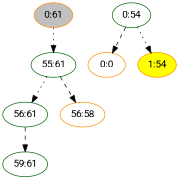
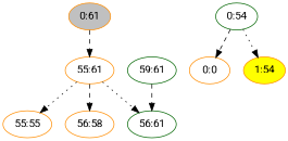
  digraph {
    fontname=Roboto
    node [color=darkorange fontname=Roboto]
    edge [fontname=Roboto style=dashed]
    n1 [fillcolor=grey label="0:61" style=filled]
-   n2 [color=darkgreen label="55:61"]
+   n2 [label="55:61"]
    n3 [color=darkgreen label="0:54"]
    n4 [label="0:0"]
    n5 [fillcolor=yellow label="1:54" style=filled]
+   n6 [label="55:55"]
    n7 [color=darkgreen label="56:61"]
    n8 [label="56:58"]
    n9 [color=darkgreen label="59:61"]
-   n1 -> n2 [style=dotted]
+   n1 -> n2
+   n2 -> n6 [style=dotted]
    n2 -> n7 [style=dotted]
    n2 -> n8
    n3 -> n4
    n3 -> n5 [style=dotted]
-   n7 -> n9
+   n9 -> n7
  }
